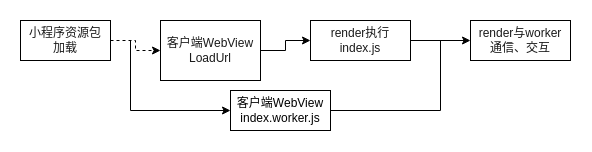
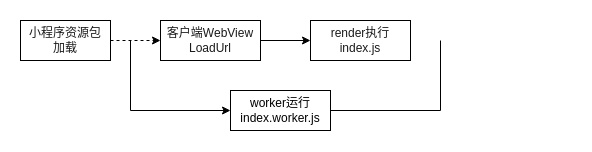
  <mxCell id="0" />
  <mxCell id="1" parent="0" />
  <mxCell id="2" value="" style="edgeStyle=orthogonalEdgeStyle;rounded=0;orthogonalLoop=1;jettySize=auto;html=1;fillColor=none;dashed=1;" parent="1" source="3" target="5" edge="1"><mxGeometry relative="1" as="geometry" /></mxCell>
  <mxCell id="3" value="&lt;font color=&quot;#1a1a1a&quot;&gt;小程序资源包&lt;br&gt;加载&lt;/font&gt;" style="rounded=0;whiteSpace=wrap;html=1;fillColor=none;" parent="1" vertex="1"><mxGeometry y="20" width="90" height="40" as="geometry" x="20" /></mxCell>
  <mxCell id="4" value="" style="edgeStyle=orthogonalEdgeStyle;rounded=0;orthogonalLoop=1;jettySize=auto;html=1;fillColor=none;" parent="1" source="5" target="7" edge="1"><mxGeometry relative="1" as="geometry" /></mxCell>
- <mxCell id="5" value="&lt;font color=&quot;#1a1a1a&quot;&gt;客户端WebView&lt;br&gt;LoadUrl&lt;/font&gt;" style="rounded=0;whiteSpace=wrap;html=1;fillColor=none;" parent="1" vertex="1"><mxGeometry x="160" y="20" width="100" height="60" as="geometry" /></mxCell>
- <mxCell id="6" value="" style="edgeStyle=orthogonalEdgeStyle;rounded=0;orthogonalLoop=1;jettySize=auto;html=1;fillColor=none;" parent="1" source="7" target="8" edge="1"><mxGeometry relative="1" as="geometry" /></mxCell>
+ <mxCell id="5" value="&lt;font color=&quot;#1a1a1a&quot;&gt;客户端WebView&lt;br&gt;LoadUrl&lt;/font&gt;" style="rounded=0;whiteSpace=wrap;html=1;fillColor=none;" parent="1" vertex="1"><mxGeometry x="160" y="20" width="100" height="40" as="geometry" /></mxCell>
  <mxCell id="7" value="&lt;font color=&quot;#1a1a1a&quot;&gt;render执行&lt;br&gt;index.js&lt;/font&gt;" style="rounded=0;whiteSpace=wrap;html=1;fillColor=none;" parent="1" vertex="1"><mxGeometry x="310" y="20" width="100" height="40" as="geometry" /></mxCell>
- <mxCell id="8" value="&lt;font color=&quot;#1a1a1a&quot;&gt;render与worker&lt;br&gt;通信、交互&lt;/font&gt;" style="rounded=0;whiteSpace=wrap;html=1;fillColor=none;" parent="1" vertex="1"><mxGeometry x="470" y="20" width="100" height="40" as="geometry" /></mxCell>
- <mxCell id="9" value="客户端WebView&lt;br&gt;index.worker.js" style="rounded=0;whiteSpace=wrap;html=1;fillColor=none;" parent="1" vertex="1"><mxGeometry x="230" y="90" width="100" height="40" as="geometry" /></mxCell>
+ <mxCell id="9" value="worker运行&lt;br&gt;index.worker.js" style="rounded=0;whiteSpace=wrap;html=1;fillColor=none;" parent="1" vertex="1"><mxGeometry x="230" y="90" width="100" height="40" as="geometry" /></mxCell>
  <mxCell id="10" value="" style="endArrow=classic;html=1;entryX=0;entryY=0.5;entryDx=0;entryDy=0;fillColor=none;" parent="1" target="9" edge="1"><mxGeometry width="50" height="50" relative="1" as="geometry"><mxPoint x="130" y="110" as="sourcePoint" /><mxPoint x="130" y="110" as="targetPoint" /></mxGeometry></mxCell>
  <mxCell id="11" value="" style="endArrow=none;html=1;fillColor=none;" parent="1" edge="1"><mxGeometry width="50" height="50" relative="1" as="geometry"><mxPoint x="130" y="110" as="sourcePoint" /><mxPoint x="130" y="40" as="targetPoint" /></mxGeometry></mxCell>
  <mxCell id="12" value="" style="endArrow=none;html=1;exitX=1;exitY=0.5;exitDx=0;exitDy=0;fillColor=none;" parent="1" source="9" edge="1"><mxGeometry width="50" height="50" relative="1" as="geometry"><mxPoint x="335" y="130" as="sourcePoint" /><mxPoint x="440" y="110" as="targetPoint" /></mxGeometry></mxCell>
  <mxCell id="13" value="" style="endArrow=none;html=1;fillColor=none;" parent="1" edge="1"><mxGeometry width="50" height="50" relative="1" as="geometry"><mxPoint x="440" y="110" as="sourcePoint" /><mxPoint x="440" y="40" as="targetPoint" /></mxGeometry></mxCell>
